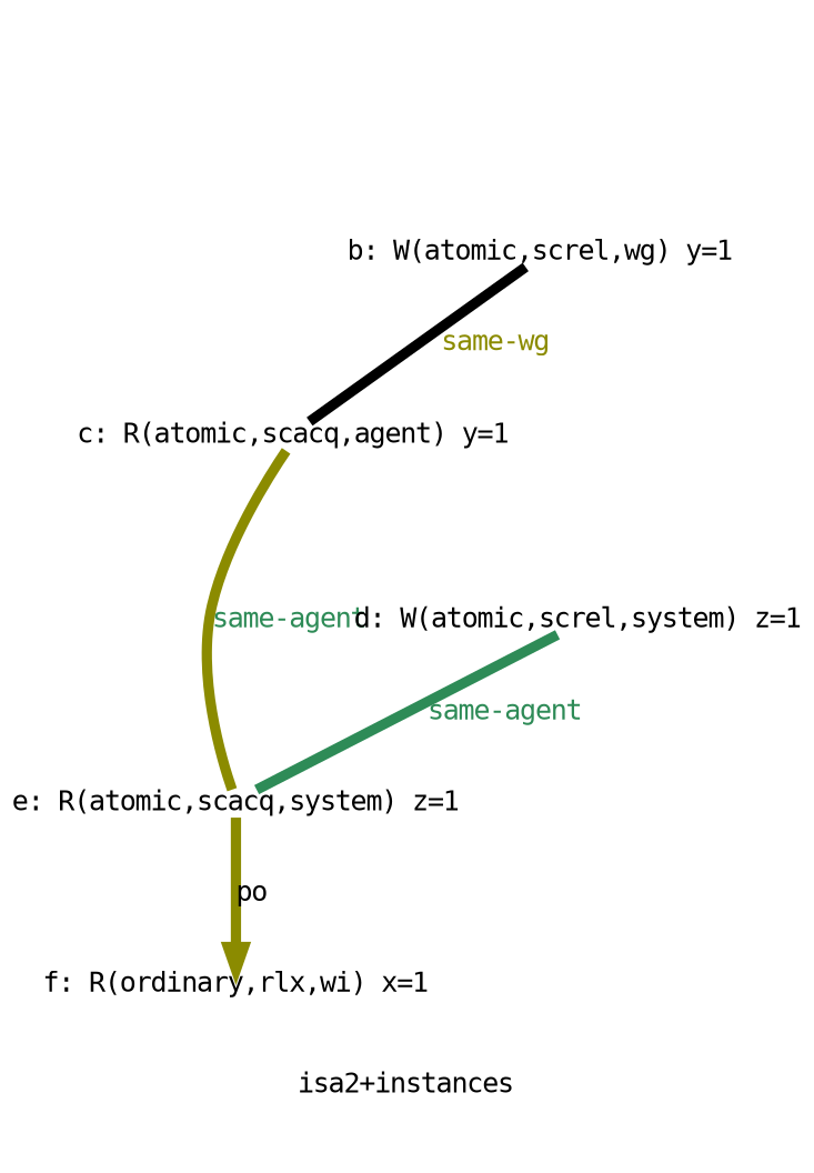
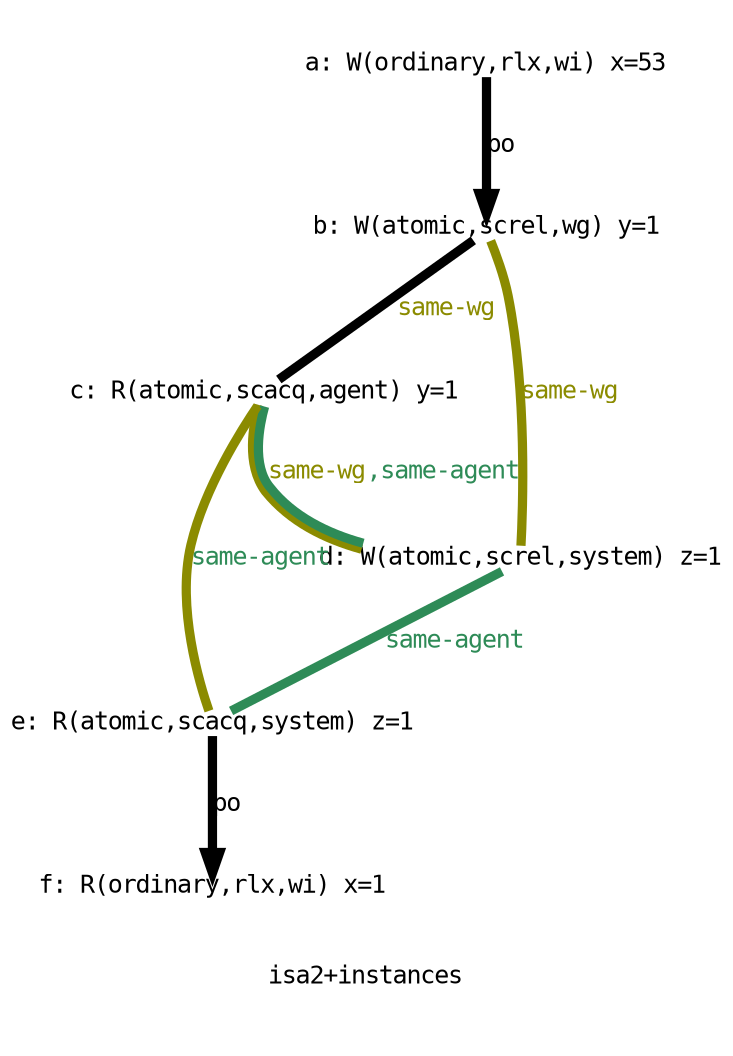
  digraph {
    fontname="DejaVu Sans Mono"
    fontsize=8
    label="isa2+instances"
    splines=spline
    node [fixedsize=true fontname="DejaVu Sans Mono" fontsize=8 shape=none]
    edge [arrowsize=0.666700 color=black fontname="DejaVu Sans Mono" fontsize=8 penwidth=3.000000 arrowhead=none]
+   n1 [height=0.111111 label="a: W(ordinary,rlx,wi) x=53" width=1.277778]
    n2 [height=0.111111 label="b: W(atomic,screl,wg) y=1" width=1.222222]
    n3 [height=0.111111 label="c: R(atomic,scacq,agent) y=1" width=1.388889]
    n4 [height=0.111111 label="d: W(atomic,screl,system) z=1" width=1.444444]
    n5 [height=0.111111 label="e: R(atomic,scacq,system) z=1" width=1.444444]
    n6 [height=0.111111 label="f: R(ordinary,rlx,wi) x=1" width=1.222222]
+   n1 -> n2 [label=<<font color="black">po</font>> arrowhead=""]
    n2 -> n3 [label=<<font color="yellow4">same-wg</font>>]
+   n2 -> n4 [color=yellow4 label=<<font color="yellow4">same-wg</font>>]
+   n3 -> n4 [color="yellow4:seagreen4" label=<<font color="yellow4">same-wg</font><font color="seagreen4">,same-agent</font>>]
    n3 -> n5 [color=yellow4 label=<<font color="seagreen4">same-agent</font>>]
    n4 -> n5 [color=seagreen4 label=<<font color="seagreen4">same-agent</font>>]
-   n5 -> n6 [color=yellow4 label=<<font color="black">po</font>> arrowhead=""]
+   n5 -> n6 [label=<<font color="black">po</font>> arrowhead=""]
  }
